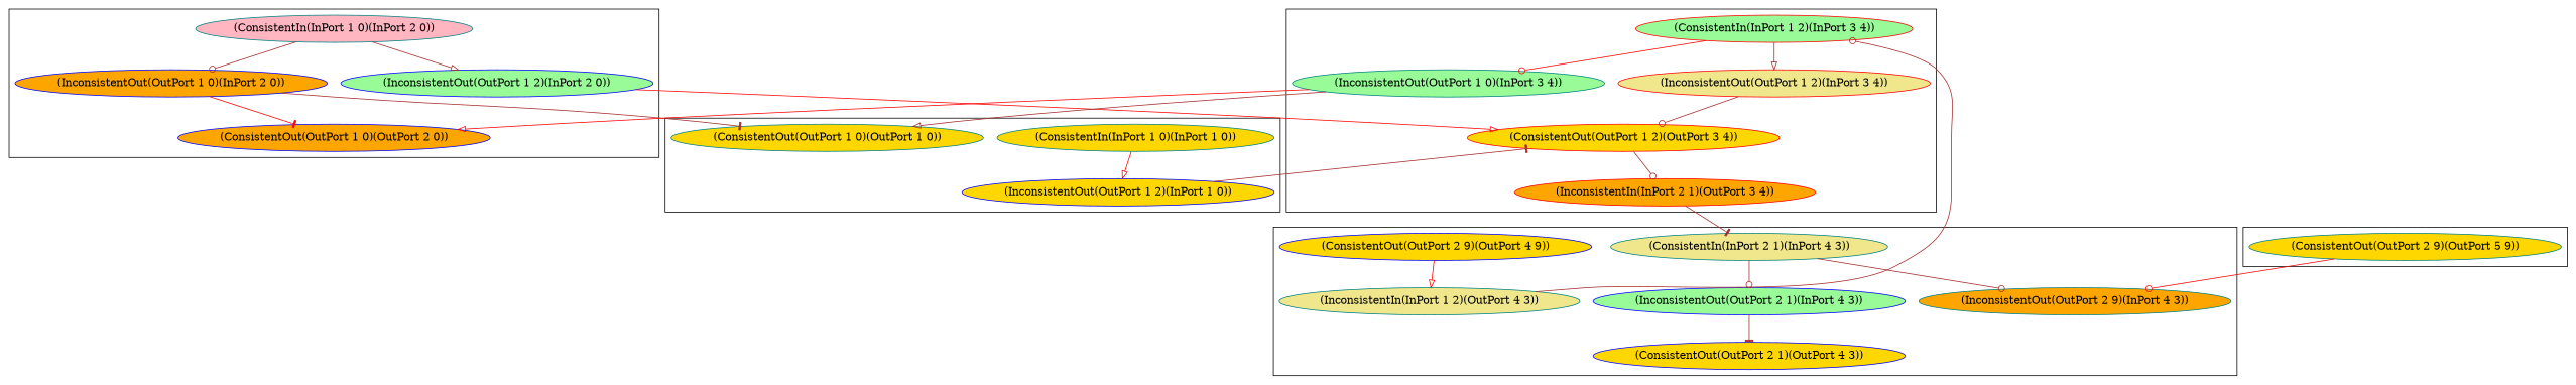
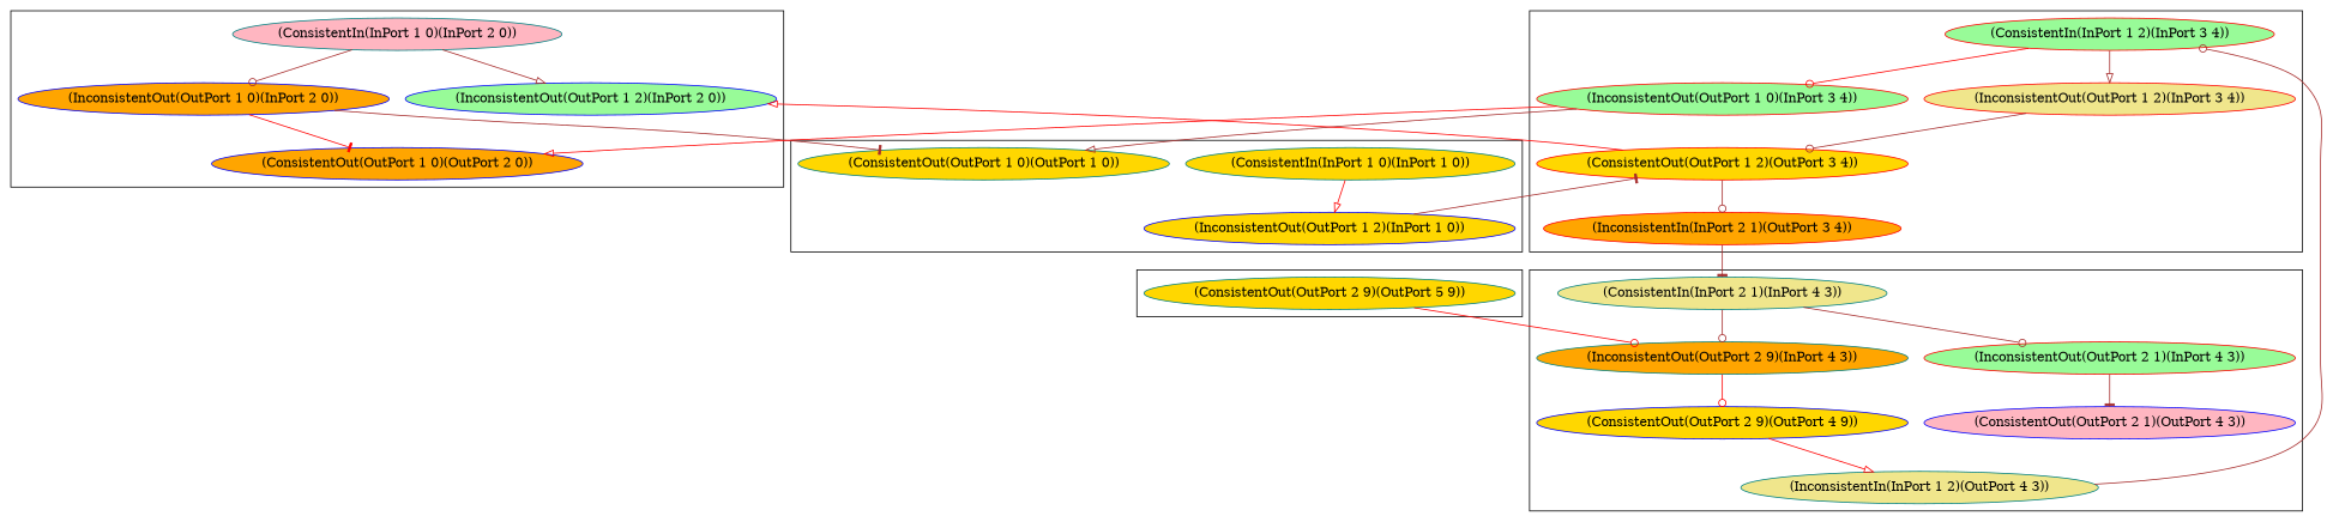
  digraph {
    node [color=teal fillcolor=gold style=filled]
    edge [arrowhead=odot color=brown]
    "(ConsistentIn(InPort 1 0)(InPort 1 0))"
    "(InconsistentOut(OutPort 1 2)(InPort 1 0))" [color=blue]
    "(ConsistentOut(OutPort 1 0)(OutPort 1 0))"
    "(ConsistentIn(InPort 1 0)(InPort 2 0))" [fillcolor=lightpink]
    "(InconsistentOut(OutPort 1 0)(InPort 2 0))" [color=blue fillcolor=orange]
    "(InconsistentOut(OutPort 1 2)(InPort 2 0))" [color=blue fillcolor=palegreen]
    "(ConsistentOut(OutPort 1 0)(OutPort 2 0))" [color=blue fillcolor=orange]
    "(ConsistentIn(InPort 1 2)(InPort 3 4))" [color=red fillcolor=palegreen]
-   "(InconsistentOut(OutPort 1 0)(InPort 3 4))" [fillcolor=palegreen]
+   "(InconsistentOut(OutPort 1 0)(InPort 3 4))" [color=red fillcolor=palegreen]
    "(InconsistentOut(OutPort 1 2)(InPort 3 4))" [color=red fillcolor=khaki]
    "(ConsistentOut(OutPort 1 2)(OutPort 3 4))" [color=red]
    "(InconsistentIn(InPort 2 1)(OutPort 3 4))" [color=red fillcolor=orange]
    "(ConsistentIn(InPort 2 1)(InPort 4 3))" [fillcolor=khaki]
-   "(InconsistentOut(OutPort 2 1)(InPort 4 3))" [color=blue fillcolor=palegreen]
+   "(InconsistentOut(OutPort 2 1)(InPort 4 3))" [color=red fillcolor=palegreen]
    "(InconsistentOut(OutPort 2 9)(InPort 4 3))" [fillcolor=orange]
-   "(ConsistentOut(OutPort 2 1)(OutPort 4 3))" [color=blue]
+   "(ConsistentOut(OutPort 2 1)(OutPort 4 3))" [color=blue fillcolor=lightpink]
    "(ConsistentOut(OutPort 2 9)(OutPort 4 9))" [color=blue]
    "(InconsistentIn(InPort 1 2)(OutPort 4 3))" [fillcolor=khaki]
    "(ConsistentOut(OutPort 2 9)(OutPort 5 9))"
    subgraph cluster_1 {
      "(ConsistentIn(InPort 1 0)(InPort 1 0))"
      "(InconsistentOut(OutPort 1 2)(InPort 1 0))"
      "(ConsistentOut(OutPort 1 0)(OutPort 1 0))"
    }
    subgraph cluster_2 {
      "(ConsistentIn(InPort 1 0)(InPort 2 0))"
      "(InconsistentOut(OutPort 1 0)(InPort 2 0))"
      "(InconsistentOut(OutPort 1 2)(InPort 2 0))"
      "(ConsistentOut(OutPort 1 0)(OutPort 2 0))"
    }
    subgraph cluster_3 {
      "(ConsistentIn(InPort 1 2)(InPort 3 4))"
      "(InconsistentOut(OutPort 1 0)(InPort 3 4))"
      "(InconsistentOut(OutPort 1 2)(InPort 3 4))"
      "(ConsistentOut(OutPort 1 2)(OutPort 3 4))"
      "(InconsistentIn(InPort 2 1)(OutPort 3 4))"
    }
    subgraph cluster_4 {
      "(ConsistentIn(InPort 2 1)(InPort 4 3))"
      "(InconsistentOut(OutPort 2 1)(InPort 4 3))"
      "(InconsistentOut(OutPort 2 9)(InPort 4 3))"
      "(ConsistentOut(OutPort 2 1)(OutPort 4 3))"
      "(ConsistentOut(OutPort 2 9)(OutPort 4 9))"
      "(InconsistentIn(InPort 1 2)(OutPort 4 3))"
    }
    subgraph cluster_5 {
      "(ConsistentOut(OutPort 2 9)(OutPort 5 9))"
    }
    "(ConsistentIn(InPort 1 0)(InPort 1 0))" -> "(InconsistentOut(OutPort 1 2)(InPort 1 0))" [arrowhead=onormal color=red]
    "(InconsistentOut(OutPort 1 2)(InPort 1 0))" -> "(ConsistentOut(OutPort 1 2)(OutPort 3 4))" [arrowhead=tee]
    "(ConsistentIn(InPort 1 0)(InPort 2 0))" -> "(InconsistentOut(OutPort 1 0)(InPort 2 0))"
    "(ConsistentIn(InPort 1 0)(InPort 2 0))" -> "(InconsistentOut(OutPort 1 2)(InPort 2 0))" [arrowhead=onormal]
    "(InconsistentOut(OutPort 1 0)(InPort 2 0))" -> "(ConsistentOut(OutPort 1 0)(OutPort 1 0))" [arrowhead=tee]
    "(InconsistentOut(OutPort 1 0)(InPort 2 0))" -> "(ConsistentOut(OutPort 1 0)(OutPort 2 0))" [arrowhead=tee color=red]
-   "(InconsistentOut(OutPort 1 2)(InPort 2 0))" -> "(ConsistentOut(OutPort 1 2)(OutPort 3 4))" [arrowhead=onormal color=red]
+   "(ConsistentOut(OutPort 1 2)(OutPort 3 4))" -> "(InconsistentOut(OutPort 1 2)(InPort 2 0))" [arrowhead=onormal color=red]
    "(ConsistentIn(InPort 1 2)(InPort 3 4))" -> "(InconsistentOut(OutPort 1 0)(InPort 3 4))" [color=red]
    "(ConsistentIn(InPort 1 2)(InPort 3 4))" -> "(InconsistentOut(OutPort 1 2)(InPort 3 4))" [arrowhead=onormal]
    "(InconsistentOut(OutPort 1 0)(InPort 3 4))" -> "(ConsistentOut(OutPort 1 0)(OutPort 1 0))" [arrowhead=onormal]
    "(InconsistentOut(OutPort 1 0)(InPort 3 4))" -> "(ConsistentOut(OutPort 1 0)(OutPort 2 0))" [arrowhead=onormal color=red]
    "(InconsistentOut(OutPort 1 2)(InPort 3 4))" -> "(ConsistentOut(OutPort 1 2)(OutPort 3 4))"
    "(ConsistentOut(OutPort 1 2)(OutPort 3 4))" -> "(InconsistentIn(InPort 2 1)(OutPort 3 4))"
    "(InconsistentIn(InPort 2 1)(OutPort 3 4))" -> "(ConsistentIn(InPort 2 1)(InPort 4 3))" [arrowhead=tee]
    "(ConsistentIn(InPort 2 1)(InPort 4 3))" -> "(InconsistentOut(OutPort 2 1)(InPort 4 3))"
    "(ConsistentIn(InPort 2 1)(InPort 4 3))" -> "(InconsistentOut(OutPort 2 9)(InPort 4 3))"
    "(InconsistentOut(OutPort 2 1)(InPort 4 3))" -> "(ConsistentOut(OutPort 2 1)(OutPort 4 3))" [arrowhead=tee]
+   "(InconsistentOut(OutPort 2 9)(InPort 4 3))" -> "(ConsistentOut(OutPort 2 9)(OutPort 4 9))" [color=red]
    "(ConsistentOut(OutPort 2 9)(OutPort 4 9))" -> "(InconsistentIn(InPort 1 2)(OutPort 4 3))" [arrowhead=onormal color=red]
    "(InconsistentIn(InPort 1 2)(OutPort 4 3))" -> "(ConsistentIn(InPort 1 2)(InPort 3 4))"
    "(ConsistentOut(OutPort 2 9)(OutPort 5 9))" -> "(InconsistentOut(OutPort 2 9)(InPort 4 3))" [color=red]
  }
